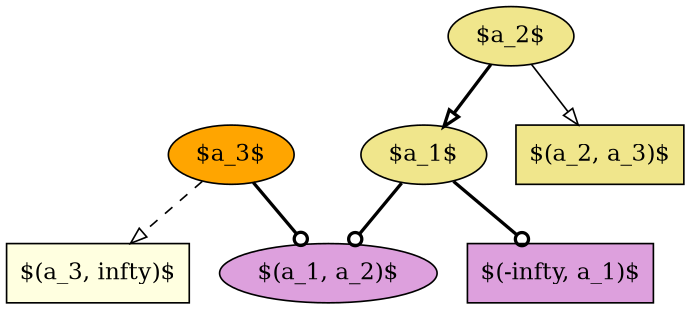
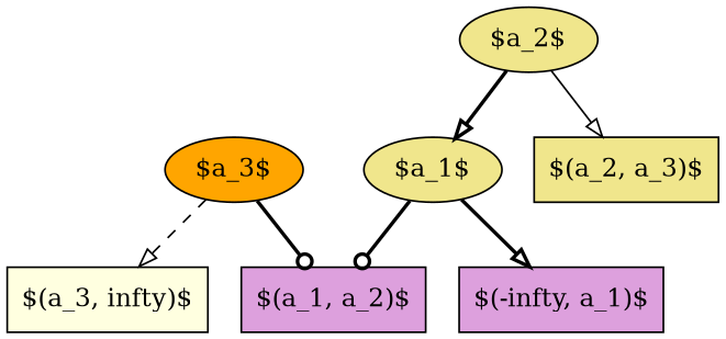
  digraph {
    rankdir=TB
    node [fillcolor=khaki style=filled shape=box]
    edge [arrowhead=onormal arrowtail=none style=bold]
    n1 [fillcolor=orange label="$a_3$" shape=""]
    n2 [fillcolor=lightyellow label="$(a_3, \infty)$"]
-   n3 [fillcolor=plum label="$(a_1, a_2)$" shape=ellipse]
+   n3 [fillcolor=plum label="$(a_1, a_2)$"]
    n4 [label="$a_2$" shape=""]
    n5 [label="$a_1$" shape=""]
    n6 [label="$(a_2, a_3)$"]
    n7 [fillcolor=plum label="$(-\infty, a_1)$"]
    n1 -> n2 [style=dashed]
    n1 -> n3 [arrowhead=odot]
    n4 -> n5
    n4 -> n6 [style=solid]
    n5 -> n3 [arrowhead=odot]
-   n5 -> n7 [arrowhead=odot]
+   n5 -> n7
  }
